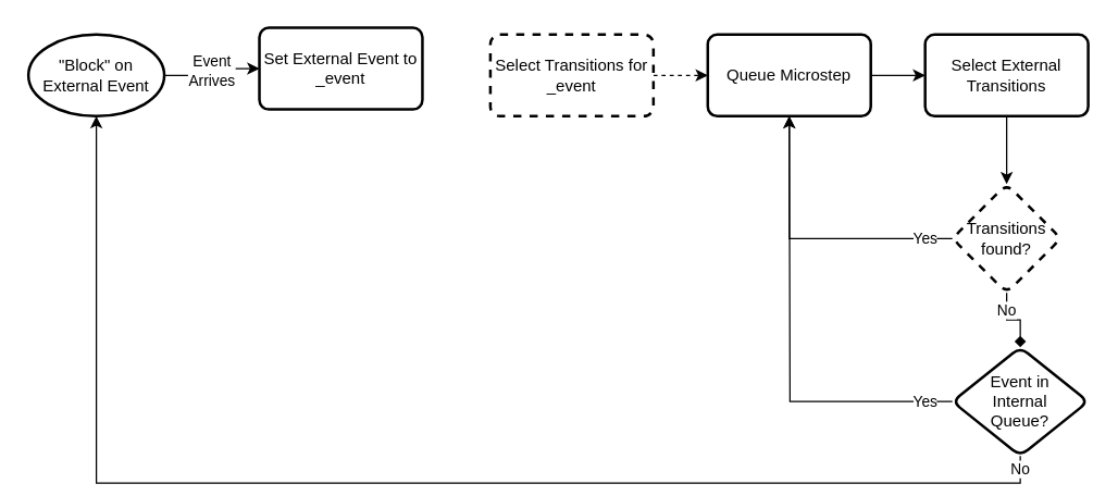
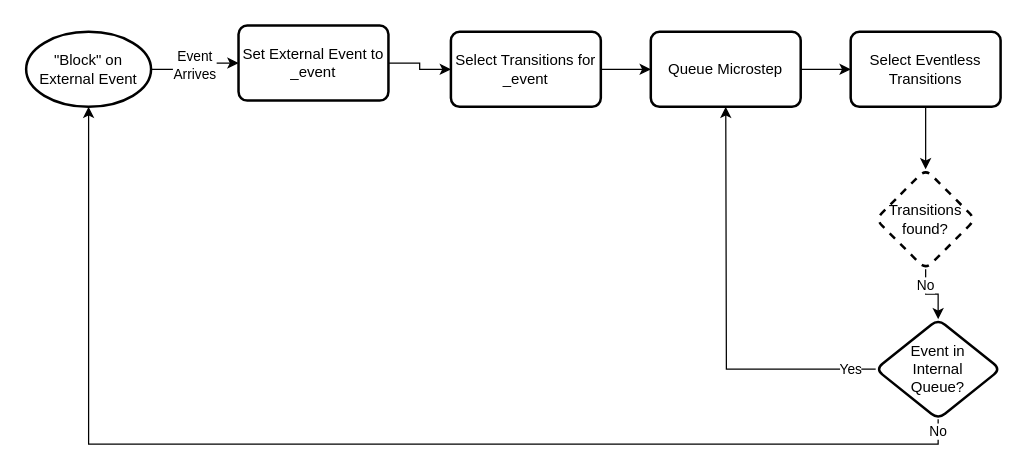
  <mxCell id="0" />
  <mxCell id="1" parent="0" />
  <mxCell id="2" value="Event&lt;br&gt;Arrives" style="edgeStyle=orthogonalEdgeStyle;rounded=0;orthogonalLoop=1;jettySize=auto;html=1;" edge="1" parent="1" source="3" target="5"><mxGeometry relative="1" as="geometry" /></mxCell>
  <mxCell id="3" value="&quot;Block&quot; on&lt;br&gt;External Event" style="strokeWidth=2;html=1;shape=mxgraph.flowchart.start_1;whiteSpace=wrap;" vertex="1" parent="1"><mxGeometry x="20" y="25" width="100" height="60" as="geometry" /></mxCell>
+ <mxCell id="4" value="" style="edgeStyle=orthogonalEdgeStyle;rounded=0;orthogonalLoop=1;jettySize=auto;html=1;" edge="1" parent="1" source="5" target="7"><mxGeometry relative="1" as="geometry" /></mxCell>
  <mxCell id="5" value="Set External Event to _event" style="rounded=1;whiteSpace=wrap;html=1;absoluteArcSize=1;arcSize=14;strokeWidth=2;" vertex="1" parent="1"><mxGeometry x="190" y="20" width="120" height="60" as="geometry" /></mxCell>
- <mxCell id="6" value="" style="edgeStyle=orthogonalEdgeStyle;rounded=0;orthogonalLoop=1;jettySize=auto;html=1;dashed=1;" edge="1" parent="1" source="7" target="9"><mxGeometry relative="1" as="geometry" /></mxCell>
- <mxCell id="7" value="Select Transitions for _event" style="rounded=1;whiteSpace=wrap;html=1;absoluteArcSize=1;arcSize=14;strokeWidth=2;dashed=1;" vertex="1" parent="1"><mxGeometry x="360" y="25" width="120" height="60" as="geometry" /></mxCell>
+ <mxCell id="6" value="" style="edgeStyle=orthogonalEdgeStyle;rounded=0;orthogonalLoop=1;jettySize=auto;html=1;" edge="1" parent="1" source="7" target="9"><mxGeometry relative="1" as="geometry" /></mxCell>
+ <mxCell id="7" value="Select Transitions for _event" style="rounded=1;whiteSpace=wrap;html=1;absoluteArcSize=1;arcSize=14;strokeWidth=2;" vertex="1" parent="1"><mxGeometry x="360" y="25" width="120" height="60" as="geometry" /></mxCell>
  <mxCell id="8" value="" style="edgeStyle=orthogonalEdgeStyle;rounded=0;orthogonalLoop=1;jettySize=auto;html=1;" edge="1" parent="1" source="9" target="11"><mxGeometry relative="1" as="geometry" /></mxCell>
  <mxCell id="9" value="Queue Microstep" style="rounded=1;whiteSpace=wrap;html=1;absoluteArcSize=1;arcSize=14;strokeWidth=2;" vertex="1" parent="1"><mxGeometry x="520" y="25" width="120" height="60" as="geometry" /></mxCell>
  <mxCell id="10" value="" style="edgeStyle=orthogonalEdgeStyle;rounded=0;orthogonalLoop=1;jettySize=auto;html=1;" edge="1" parent="1" source="11" target="14"><mxGeometry relative="1" as="geometry" /></mxCell>
- <mxCell id="11" value="Select External Transitions" style="rounded=1;whiteSpace=wrap;html=1;absoluteArcSize=1;arcSize=14;strokeWidth=2;" vertex="1" parent="1"><mxGeometry x="680" y="25" width="120" height="60" as="geometry" /></mxCell>
- <mxCell id="12" value="Yes" style="edgeStyle=orthogonalEdgeStyle;rounded=0;orthogonalLoop=1;jettySize=auto;html=1;exitX=0;exitY=0.5;exitDx=0;exitDy=0;entryX=0.5;entryY=1;entryDx=0;entryDy=0;" edge="1" parent="1" source="14" target="9"><mxGeometry x="-0.809" relative="1" as="geometry"><mxPoint as="offset" /></mxGeometry></mxCell>
- <mxCell id="13" value="No" style="edgeStyle=orthogonalEdgeStyle;rounded=0;orthogonalLoop=1;jettySize=auto;html=1;endArrow=diamond;" edge="1" parent="1" source="14" target="17"><mxGeometry x="-0.5" relative="1" as="geometry"><mxPoint as="offset" /></mxGeometry></mxCell>
+ <mxCell id="11" value="Select Eventless Transitions" style="rounded=1;whiteSpace=wrap;html=1;absoluteArcSize=1;arcSize=14;strokeWidth=2;" vertex="1" parent="1"><mxGeometry x="680" y="25" width="120" height="60" as="geometry" /></mxCell>
+ <mxCell id="13" value="No" style="edgeStyle=orthogonalEdgeStyle;rounded=0;orthogonalLoop=1;jettySize=auto;html=1;" edge="1" parent="1" source="14" target="17"><mxGeometry x="-0.5" relative="1" as="geometry"><mxPoint as="offset" /></mxGeometry></mxCell>
  <mxCell id="14" value="Transitions found?" style="rhombus;whiteSpace=wrap;html=1;rounded=1;strokeWidth=2;arcSize=14;dashed=1;" vertex="1" parent="1"><mxGeometry x="700" y="135" width="80" height="80" as="geometry" /></mxCell>
  <mxCell id="15" value="Yes" style="edgeStyle=orthogonalEdgeStyle;rounded=0;orthogonalLoop=1;jettySize=auto;html=1;exitX=0;exitY=0.5;exitDx=0;exitDy=0;" edge="1" parent="1" source="17"><mxGeometry x="-0.879" relative="1" as="geometry"><mxPoint x="580" y="85" as="targetPoint" /><mxPoint as="offset" /></mxGeometry></mxCell>
  <mxCell id="16" value="No" style="edgeStyle=orthogonalEdgeStyle;rounded=0;orthogonalLoop=1;jettySize=auto;html=1;exitX=0.5;exitY=1;exitDx=0;exitDy=0;entryX=0.5;entryY=1;entryDx=0;entryDy=0;entryPerimeter=0;" edge="1" parent="1" source="17" target="3"><mxGeometry x="-0.979" relative="1" as="geometry"><mxPoint as="offset" /></mxGeometry></mxCell>
  <mxCell id="17" value="Event in&lt;br&gt;Internal&lt;br&gt;Queue?" style="rhombus;whiteSpace=wrap;html=1;rounded=1;strokeWidth=2;arcSize=14;" vertex="1" parent="1"><mxGeometry x="700" y="255" width="100" height="80" as="geometry" /></mxCell>
